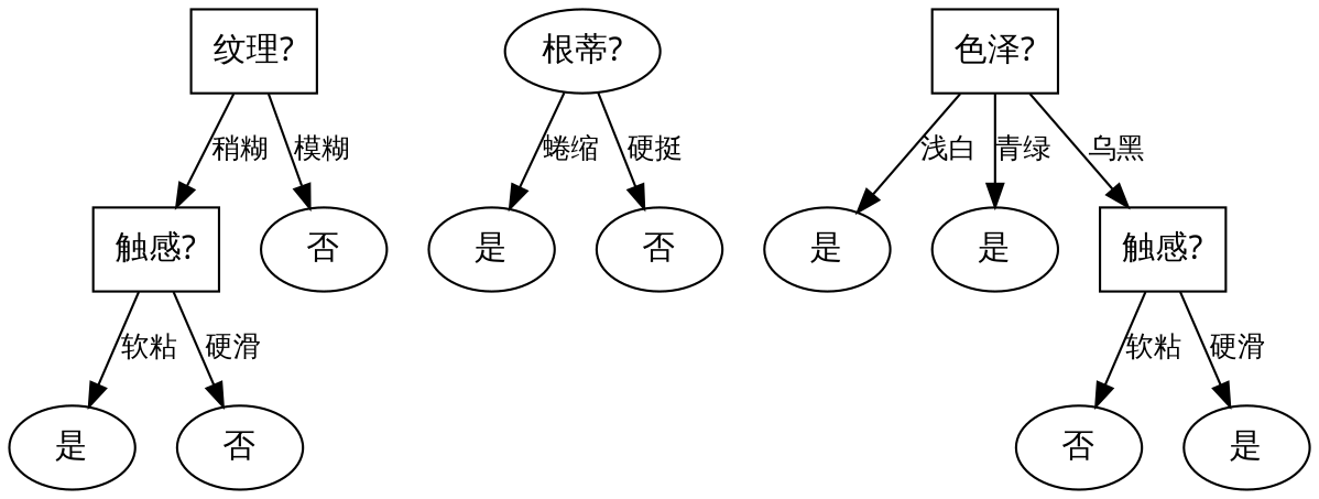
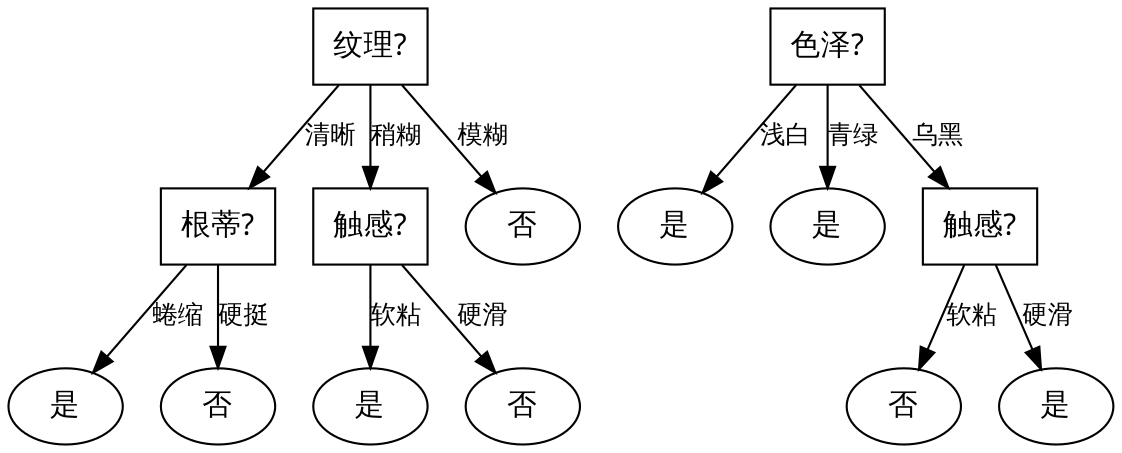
  digraph {
    node [fontname="Microsoft YaHei"]
    edge [fontname="Microsoft YaHei" fontsize=12]
    n1 [label="纹理?" shape=box]
-   n2 [label="根蒂?" shape=ellipse]
+   n2 [label="根蒂?" shape=box]
    n3 [label="触感?" shape=box]
    n4 [label="否"]
    n5 [label="是"]
    n6 [label="否"]
    n7 [label="是"]
    n8 [label="否"]
    n9 [label="色泽?" shape=box]
    n10 [label="是"]
    n11 [label="是"]
    n12 [label="触感?" shape=box]
    n13 [label="否"]
    n14 [label="是"]
+   n1 -> n2 [label="清晰"]
    n1 -> n3 [label="稍糊"]
    n1 -> n4 [label="模糊"]
    n2 -> n5 [label="蜷缩"]
    n2 -> n6 [label="硬挺"]
    n3 -> n7 [label="软粘"]
    n3 -> n8 [label="硬滑"]
    n9 -> n10 [label="浅白"]
    n9 -> n11 [label="青绿"]
    n9 -> n12 [label="乌黑"]
    n12 -> n13 [label="软粘"]
    n12 -> n14 [label="硬滑"]
  }
